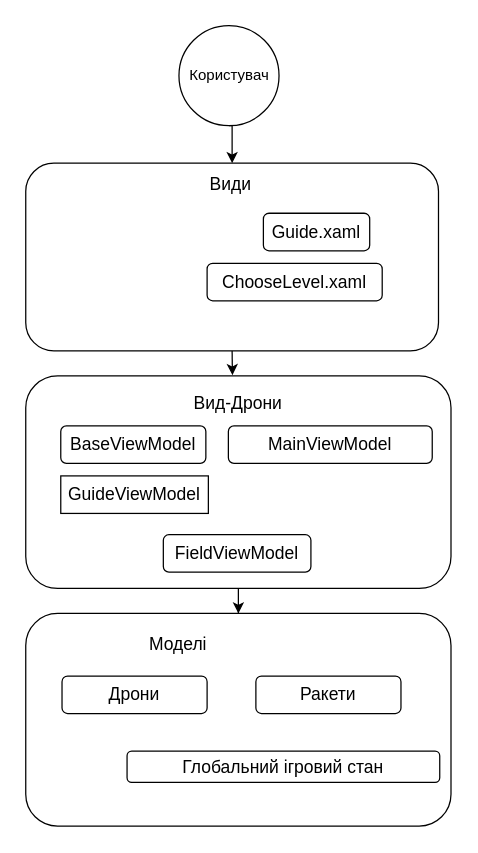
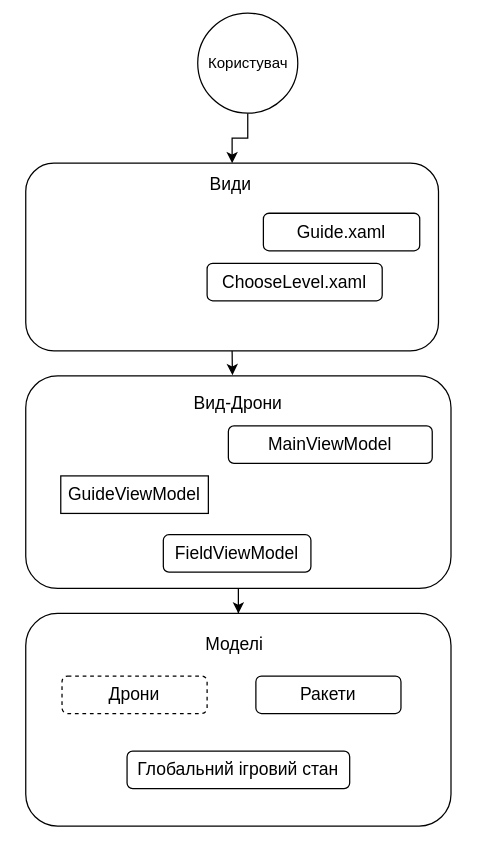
  <mxCell id="0" />
  <mxCell id="1" parent="0" />
  <mxCell id="2" style="edgeStyle=orthogonalEdgeStyle;rounded=0;orthogonalLoop=1;jettySize=auto;html=1;exitX=0.5;exitY=1;exitDx=0;exitDy=0;entryX=0.5;entryY=0;entryDx=0;entryDy=0;fontSize=14;" edge="1" parent="1" source="3" target="5"><mxGeometry relative="1" as="geometry" /></mxCell>
- <mxCell id="3" value="Користувач" style="ellipse;whiteSpace=wrap;html=1;aspect=fixed;" vertex="1" parent="1"><mxGeometry x="142.5" y="20" width="80" height="80" as="geometry" /></mxCell>
+ <mxCell id="3" value="Користувач" style="ellipse;whiteSpace=wrap;html=1;aspect=fixed;" vertex="1" parent="1"><mxGeometry x="157.5" y="10" width="80" height="80" as="geometry" /></mxCell>
  <mxCell id="4" style="edgeStyle=orthogonalEdgeStyle;rounded=0;orthogonalLoop=1;jettySize=auto;html=1;exitX=0.5;exitY=1;exitDx=0;exitDy=0;fontSize=14;entryX=0.486;entryY=-0.003;entryDx=0;entryDy=0;entryPerimeter=0;" edge="1" parent="1" source="5" target="10"><mxGeometry relative="1" as="geometry"><mxPoint x="190" y="290" as="targetPoint" /></mxGeometry></mxCell>
  <mxCell id="5" value="" style="rounded=1;whiteSpace=wrap;html=1;" vertex="1" parent="1"><mxGeometry x="20" y="130" width="330" height="150" as="geometry" /></mxCell>
  <mxCell id="6" value="&lt;font style=&quot;font-size: 14px&quot;&gt;Види&lt;/font&gt;" style="text;html=1;strokeColor=none;fillColor=none;align=center;verticalAlign=middle;whiteSpace=wrap;rounded=0;" vertex="1" parent="1"><mxGeometry x="154" y="132" width="60" height="30" as="geometry" /></mxCell>
  <mxCell id="7" value="ChooseLevel.xaml" style="rounded=1;whiteSpace=wrap;html=1;fontSize=14;" vertex="1" parent="1"><mxGeometry x="165" y="210" width="140" height="30" as="geometry" /></mxCell>
- <mxCell id="8" value="Guide.xaml" style="rounded=1;whiteSpace=wrap;html=1;fontSize=14;" vertex="1" parent="1"><mxGeometry x="210" y="170" width="85" height="30" as="geometry" /></mxCell>
+ <mxCell id="8" value="Guide.xaml" style="rounded=1;whiteSpace=wrap;html=1;fontSize=14;" vertex="1" parent="1"><mxGeometry x="210" y="170" width="125" height="30" as="geometry" /></mxCell>
  <mxCell id="9" style="edgeStyle=orthogonalEdgeStyle;rounded=0;orthogonalLoop=1;jettySize=auto;html=1;exitX=0.5;exitY=1;exitDx=0;exitDy=0;fontSize=14;" edge="1" parent="1" source="10" target="16"><mxGeometry relative="1" as="geometry" /></mxCell>
  <mxCell id="10" value="" style="rounded=1;whiteSpace=wrap;html=1;" vertex="1" parent="1"><mxGeometry x="20" y="300" width="340" height="170" as="geometry" /></mxCell>
  <mxCell id="11" value="&lt;font style=&quot;font-size: 14px&quot;&gt;Вид-Дрони&lt;/font&gt;" style="text;html=1;strokeColor=none;fillColor=none;align=center;verticalAlign=middle;whiteSpace=wrap;rounded=0;" vertex="1" parent="1"><mxGeometry x="145.5" y="307" width="87.5" height="30" as="geometry" /></mxCell>
- <mxCell id="12" value="BaseViewModel" style="rounded=1;whiteSpace=wrap;html=1;fontSize=14;" vertex="1" parent="1"><mxGeometry x="48" y="340" width="116" height="30" as="geometry" /></mxCell>
  <mxCell id="13" value="MainViewModel" style="rounded=1;whiteSpace=wrap;html=1;fontSize=14;" vertex="1" parent="1"><mxGeometry x="182" y="340" width="163" height="30" as="geometry" /></mxCell>
  <mxCell id="14" value="GuideViewModel" style="whiteSpace=wrap;html=1;fontSize=14;rounded=0;" vertex="1" parent="1"><mxGeometry x="48" y="380" width="118" height="30" as="geometry" /></mxCell>
  <mxCell id="15" value="FieldViewModel" style="rounded=1;whiteSpace=wrap;html=1;fontSize=14;" vertex="1" parent="1"><mxGeometry x="130" y="427" width="118" height="30" as="geometry" /></mxCell>
  <mxCell id="16" value="" style="rounded=1;whiteSpace=wrap;html=1;" vertex="1" parent="1"><mxGeometry x="20" y="490" width="340" height="170" as="geometry" /></mxCell>
- <mxCell id="17" value="&lt;font style=&quot;font-size: 14px&quot;&gt;Моделі&lt;/font&gt;" style="text;html=1;strokeColor=none;fillColor=none;align=center;verticalAlign=middle;whiteSpace=wrap;rounded=0;" vertex="1" parent="1"><mxGeometry x="97.5" y="500" width="87.5" height="30" as="geometry" /></mxCell>
- <mxCell id="18" value="Дрони" style="rounded=1;whiteSpace=wrap;html=1;fontSize=14;" vertex="1" parent="1"><mxGeometry x="49" y="540" width="116" height="30" as="geometry" /></mxCell>
+ <mxCell id="17" value="&lt;font style=&quot;font-size: 14px&quot;&gt;Моделі&lt;/font&gt;" style="text;html=1;strokeColor=none;fillColor=none;align=center;verticalAlign=middle;whiteSpace=wrap;rounded=0;" vertex="1" parent="1"><mxGeometry x="142.5" y="500" width="87.5" height="30" as="geometry" /></mxCell>
+ <mxCell id="18" value="Дрони" style="rounded=1;whiteSpace=wrap;html=1;fontSize=14;dashed=1;" vertex="1" parent="1"><mxGeometry x="49" y="540" width="116" height="30" as="geometry" /></mxCell>
  <mxCell id="19" value="Ракети&lt;span style=&quot;color: rgba(0 , 0 , 0 , 0) ; font-family: monospace ; font-size: 0px&quot;&gt;%3CmxGraphModel%3E%3Croot%3E%3CmxCell%20id%3D%220%22%2F%3E%3CmxCell%20id%3D%221%22%20parent%3D%220%22%2F%3E%3CmxCell%20id%3D%222%22%20value%3D%22%D0%94%D1%80%D0%BE%D0%BD%D0%B8%22%20style%3D%22rounded%3D1%3BwhiteSpace%3Dwrap%3Bhtml%3D1%3BfontSize%3D14%3B%22%20vertex%3D%221%22%20parent%3D%221%22%3E%3CmxGeometry%20x%3D%22259%22%20y%3D%22660%22%20width%3D%22116%22%20height%3D%2230%22%20as%3D%22geometry%22%2F%3E%3C%2FmxCell%3E%3C%2Froot%3E%3C%2FmxGraphModel%3E&lt;/span&gt;" style="rounded=1;whiteSpace=wrap;html=1;fontSize=14;" vertex="1" parent="1"><mxGeometry x="204" y="540" width="116" height="30" as="geometry" /></mxCell>
- <mxCell id="20" value="Глобальний ігровий стан" style="rounded=1;whiteSpace=wrap;html=1;fontSize=14;" vertex="1" parent="1"><mxGeometry x="101" y="600" width="250" height="25" as="geometry" /></mxCell>
+ <mxCell id="20" value="Глобальний ігровий стан" style="rounded=1;whiteSpace=wrap;html=1;fontSize=14;" vertex="1" parent="1"><mxGeometry x="101" y="600" width="178" height="30" as="geometry" /></mxCell>
